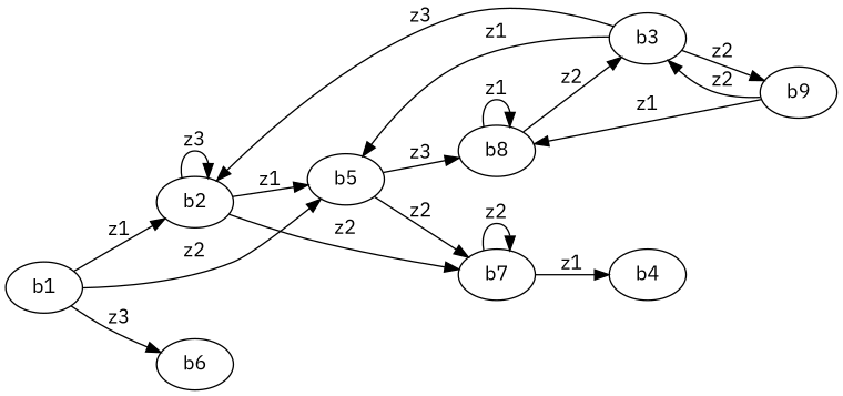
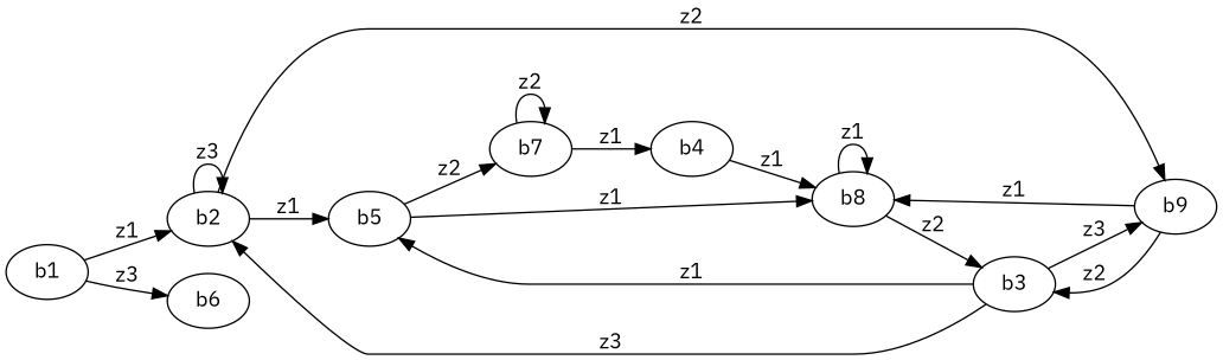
  digraph {
    fontname="IBM Plex Sans"
    rankdir=LR
    node [fontname="IBM Plex Sans"]
    edge [fontname="IBM Plex Sans"]
    n1 [label=b1]
    n2 [label=b2]
    n3 [label=b5]
    n4 [label=b6]
    n5 [label=b9]
    n6 [label=b8]
    n7 [label=b7]
    n8 [label=b3]
    n9 [label=b4]
    n1 -> n2 [label=z1]
-   n1 -> n3 [label=z2]
    n1 -> n4 [label=z3]
    n2 -> n2 [label=z3]
    n2 -> n3 [label=z1]
-   n2 -> n7 [label=z2]
-   n3 -> n6 [label=z3]
+   n2 -> n5 [label=z2]
+   n3 -> n6 [label=z1]
    n3 -> n7 [label=z2]
    n5 -> n6 [label=z1]
    n5 -> n8 [label=z2]
    n6 -> n6 [label=z1]
    n6 -> n8 [label=z2]
    n7 -> n7 [label=z2]
    n7 -> n9 [label=z1]
    n8 -> n2 [label=z3]
    n8 -> n3 [label=z1]
-   n8 -> n5 [label=z2]
+   n8 -> n5 [label=z3]
+   n9 -> n6 [label=z1]
  }
